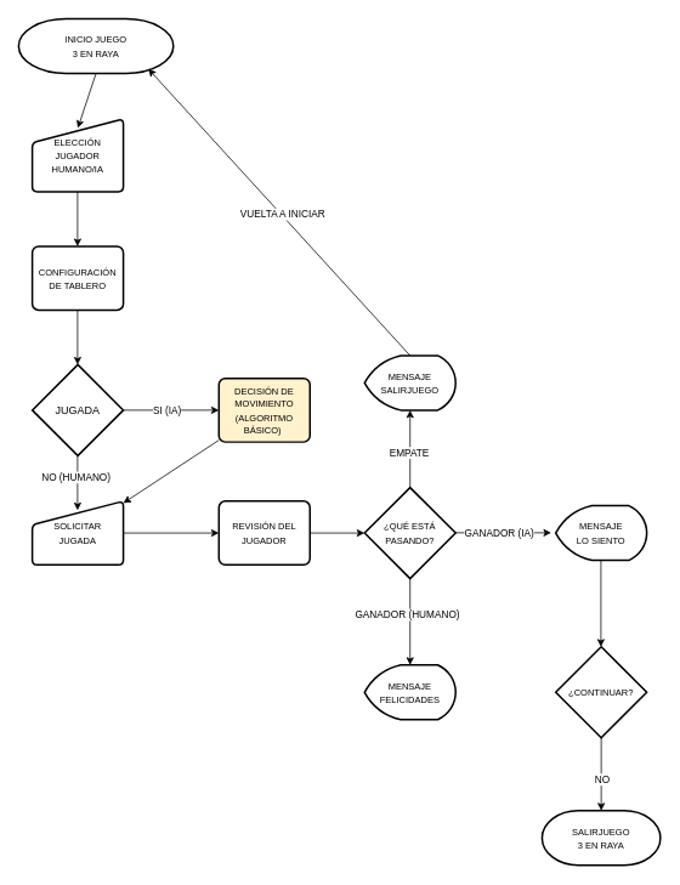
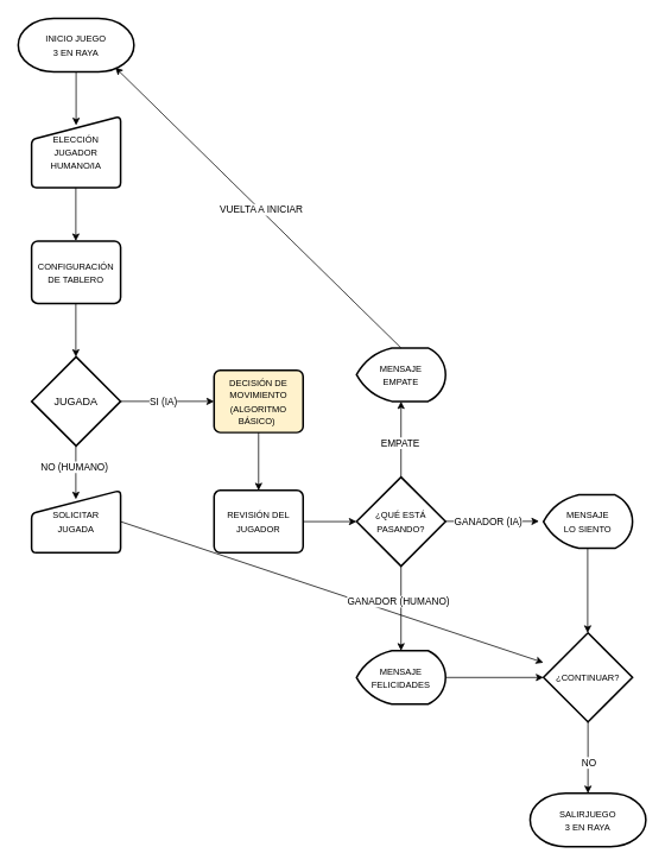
  <mxCell id="0" />
  <mxCell id="1" parent="0" />
- <mxCell id="2" value="&lt;font style=&quot;font-size: 10px;&quot;&gt;INICIO JUEGO&lt;/font&gt;&lt;div&gt;&lt;font style=&quot;font-size: 10px;&quot;&gt;3 EN RAYA&lt;/font&gt;&lt;/div&gt;" style="strokeWidth=2;html=1;shape=mxgraph.flowchart.terminator;whiteSpace=wrap;" vertex="1" parent="1"><mxGeometry x="20" y="20" width="170" height="60" as="geometry" /></mxCell>
+ <mxCell id="2" value="&lt;font style=&quot;font-size: 10px;&quot;&gt;INICIO JUEGO&lt;/font&gt;&lt;div&gt;&lt;font style=&quot;font-size: 10px;&quot;&gt;3 EN RAYA&lt;/font&gt;&lt;/div&gt;" style="strokeWidth=2;html=1;shape=mxgraph.flowchart.terminator;whiteSpace=wrap;" vertex="1" parent="1"><mxGeometry x="20" y="20" width="130" height="60" as="geometry" /></mxCell>
  <mxCell id="3" value="" style="endArrow=classic;html=1;rounded=0;exitX=0.5;exitY=1;exitDx=0;exitDy=0;exitPerimeter=0;" edge="1" parent="1" source="2"><mxGeometry width="50" height="50" relative="1" as="geometry"><mxPoint x="370" y="180" as="sourcePoint" /><mxPoint x="85" y="140" as="targetPoint" /></mxGeometry></mxCell>
  <mxCell id="4" value="&lt;font style=&quot;font-size: 10px;&quot;&gt;CONFIGURACIÓN DE TABLERO&lt;/font&gt;" style="rounded=1;whiteSpace=wrap;html=1;absoluteArcSize=1;arcSize=14;strokeWidth=2;" vertex="1" parent="1"><mxGeometry x="35" y="270" width="100" height="70" as="geometry" /></mxCell>
  <mxCell id="5" value="&lt;font style=&quot;font-size: 10px;&quot;&gt;&lt;font style=&quot;&quot;&gt;ELECCIÓN&lt;/font&gt;&lt;/font&gt;&lt;div&gt;&lt;font style=&quot;font-size: 10px;&quot;&gt;&lt;span style=&quot;background-color: transparent; color: light-dark(rgb(0, 0, 0), rgb(255, 255, 255));&quot;&gt;JUGADOR&lt;/span&gt;&lt;/font&gt;&lt;div&gt;&lt;div&gt;&lt;font style=&quot;font-size: 10px;&quot;&gt;HUMANO/IA&lt;/font&gt;&lt;/div&gt;&lt;/div&gt;&lt;/div&gt;" style="html=1;strokeWidth=2;shape=manualInput;whiteSpace=wrap;rounded=1;size=26;arcSize=11;" vertex="1" parent="1"><mxGeometry x="35" y="130" width="100" height="80" as="geometry" /></mxCell>
  <mxCell id="6" value="" style="endArrow=classic;html=1;rounded=0;exitX=0.5;exitY=1;exitDx=0;exitDy=0;exitPerimeter=0;" edge="1" parent="1"><mxGeometry width="50" height="50" relative="1" as="geometry"><mxPoint x="84.71" y="210" as="sourcePoint" /><mxPoint x="84.71" y="270" as="targetPoint" /></mxGeometry></mxCell>
  <mxCell id="7" value="" style="endArrow=classic;html=1;rounded=0;exitX=0.5;exitY=1;exitDx=0;exitDy=0;exitPerimeter=0;" edge="1" parent="1"><mxGeometry width="50" height="50" relative="1" as="geometry"><mxPoint x="84.71" y="340" as="sourcePoint" /><mxPoint x="84.71" y="400" as="targetPoint" /></mxGeometry></mxCell>
  <mxCell id="8" value="JUGADA" style="strokeWidth=2;html=1;shape=mxgraph.flowchart.decision;whiteSpace=wrap;" vertex="1" parent="1"><mxGeometry x="35" y="400" width="100" height="100" as="geometry" /></mxCell>
  <mxCell id="9" value="" style="endArrow=classic;html=1;rounded=0;exitX=1;exitY=0.5;exitDx=0;exitDy=0;exitPerimeter=0;" edge="1" parent="1" source="8"><mxGeometry width="50" height="50" relative="1" as="geometry"><mxPoint x="320" y="440" as="sourcePoint" /><mxPoint x="240" y="450" as="targetPoint" /></mxGeometry></mxCell>
  <mxCell id="10" value="SI (IA)" style="edgeLabel;html=1;align=center;verticalAlign=middle;resizable=0;points=[];spacingBottom=7;" vertex="1" connectable="0" parent="9"><mxGeometry x="-0.102" y="-4" relative="1" as="geometry"><mxPoint as="offset" /></mxGeometry></mxCell>
  <mxCell id="11" value="" style="endArrow=classic;html=1;rounded=0;exitX=0.5;exitY=1;exitDx=0;exitDy=0;exitPerimeter=0;" edge="1" parent="1"><mxGeometry width="50" height="50" relative="1" as="geometry"><mxPoint x="84.71" y="500" as="sourcePoint" /><mxPoint x="84.71" y="560" as="targetPoint" /></mxGeometry></mxCell>
  <mxCell id="12" value="NO (HUMANO)" style="edgeLabel;html=1;align=center;verticalAlign=middle;resizable=0;points=[];" vertex="1" connectable="0" parent="11"><mxGeometry x="-0.243" y="-2" relative="1" as="geometry"><mxPoint as="offset" /></mxGeometry></mxCell>
  <mxCell id="13" value="&lt;font style=&quot;font-size: 10px;&quot;&gt;SOLICITAR&lt;/font&gt;&lt;div&gt;&lt;font style=&quot;font-size: 10px;&quot;&gt;JUGADA&lt;/font&gt;&lt;/div&gt;" style="html=1;strokeWidth=2;shape=manualInput;whiteSpace=wrap;rounded=1;size=26;arcSize=11;" vertex="1" parent="1"><mxGeometry x="35" y="550" width="100" height="70" as="geometry" /></mxCell>
  <mxCell id="14" value="&lt;font style=&quot;font-size: 10px;&quot;&gt;DECISIÓN DE MOVIMIENTO (ALGORITMO BÁSICO)&lt;span style=&quot;white-space: pre;&quot;&gt;&#09;&lt;/span&gt;&lt;/font&gt;" style="rounded=1;whiteSpace=wrap;html=1;absoluteArcSize=1;arcSize=14;strokeWidth=2;fillColor=#fff2cc;" vertex="1" parent="1"><mxGeometry x="240" y="415" width="100" height="70" as="geometry" /></mxCell>
  <mxCell id="15" value="&lt;font style=&quot;font-size: 10px;&quot;&gt;REVISIÓN DEL JUGADOR&lt;/font&gt;" style="rounded=1;whiteSpace=wrap;html=1;absoluteArcSize=1;arcSize=14;strokeWidth=2;" vertex="1" parent="1"><mxGeometry x="240" y="550" width="100" height="70" as="geometry" /></mxCell>
- <mxCell id="16" value="" style="endArrow=classic;html=1;rounded=0;" edge="1" parent="1" source="14" target="13"><mxGeometry width="50" height="50" relative="1" as="geometry"><mxPoint x="320" y="500" as="sourcePoint" /><mxPoint x="370" y="450" as="targetPoint" /></mxGeometry></mxCell>
- <mxCell id="17" value="" style="endArrow=classic;html=1;rounded=0;exitX=1;exitY=0.5;exitDx=0;exitDy=0;entryX=0;entryY=0.5;entryDx=0;entryDy=0;" edge="1" parent="1" source="13" target="15"><mxGeometry width="50" height="50" relative="1" as="geometry"><mxPoint x="390" y="580" as="sourcePoint" /><mxPoint x="390" y="645" as="targetPoint" /></mxGeometry></mxCell>
+ <mxCell id="16" value="" style="endArrow=classic;html=1;rounded=0;" edge="1" parent="1" source="14" target="15"><mxGeometry width="50" height="50" relative="1" as="geometry"><mxPoint x="320" y="500" as="sourcePoint" /><mxPoint x="370" y="450" as="targetPoint" /></mxGeometry></mxCell>
+ <mxCell id="17" value="" style="endArrow=classic;html=1;rounded=0;exitX=1;exitY=0.5;exitDx=0;exitDy=0;" edge="1" parent="1" source="13" target="31"><mxGeometry width="50" height="50" relative="1" as="geometry"><mxPoint x="390" y="580" as="sourcePoint" /><mxPoint x="390" y="645" as="targetPoint" /></mxGeometry></mxCell>
  <mxCell id="18" value="" style="endArrow=classic;html=1;rounded=0;exitX=1;exitY=0.5;exitDx=0;exitDy=0;" edge="1" parent="1" source="15"><mxGeometry width="50" height="50" relative="1" as="geometry"><mxPoint x="320" y="560" as="sourcePoint" /><mxPoint x="400" y="585" as="targetPoint" /></mxGeometry></mxCell>
  <mxCell id="19" value="&lt;font style=&quot;font-size: 10px;&quot;&gt;¿QUÉ ESTÁ PASANDO?&lt;/font&gt;" style="strokeWidth=2;html=1;shape=mxgraph.flowchart.decision;whiteSpace=wrap;" vertex="1" parent="1"><mxGeometry x="400" y="535" width="100" height="100" as="geometry" /></mxCell>
  <mxCell id="20" value="" style="endArrow=classic;html=1;rounded=0;exitX=0.5;exitY=0;exitDx=0;exitDy=0;exitPerimeter=0;" edge="1" parent="1" source="19"><mxGeometry width="50" height="50" relative="1" as="geometry"><mxPoint x="320" y="560" as="sourcePoint" /><mxPoint x="450" y="450" as="targetPoint" /></mxGeometry></mxCell>
  <mxCell id="21" value="EMPATE" style="edgeLabel;html=1;align=center;verticalAlign=middle;resizable=0;points=[];" vertex="1" connectable="0" parent="20"><mxGeometry x="-0.079" y="2" relative="1" as="geometry"><mxPoint as="offset" /></mxGeometry></mxCell>
  <mxCell id="22" value="" style="endArrow=classic;html=1;rounded=0;exitX=1;exitY=0.5;exitDx=0;exitDy=0;exitPerimeter=0;" edge="1" parent="1"><mxGeometry width="50" height="50" relative="1" as="geometry"><mxPoint x="500" y="584.71" as="sourcePoint" /><mxPoint x="605" y="584.71" as="targetPoint" /></mxGeometry></mxCell>
  <mxCell id="23" value="GANADOR (IA)" style="edgeLabel;html=1;align=center;verticalAlign=middle;resizable=0;points=[];spacingBottom=7;" vertex="1" connectable="0" parent="22"><mxGeometry x="-0.102" y="-4" relative="1" as="geometry"><mxPoint as="offset" /></mxGeometry></mxCell>
  <mxCell id="24" value="" style="endArrow=classic;html=1;rounded=0;exitX=0.5;exitY=1;exitDx=0;exitDy=0;exitPerimeter=0;" edge="1" parent="1" source="19"><mxGeometry width="50" height="50" relative="1" as="geometry"><mxPoint x="420" y="660" as="sourcePoint" /><mxPoint x="450" y="730" as="targetPoint" /></mxGeometry></mxCell>
  <mxCell id="25" value="GANADOR (HUMANO)" style="edgeLabel;html=1;align=center;verticalAlign=middle;resizable=0;points=[];spacingBottom=7;" vertex="1" connectable="0" parent="24"><mxGeometry x="-0.102" y="-4" relative="1" as="geometry"><mxPoint as="offset" /></mxGeometry></mxCell>
- <mxCell id="26" value="&lt;font style=&quot;font-size: 10px;&quot;&gt;MENSAJE&lt;/font&gt;&lt;div&gt;&lt;font style=&quot;font-size: 10px;&quot;&gt;SALIRJUEGO&lt;/font&gt;&lt;/div&gt;" style="strokeWidth=2;html=1;shape=mxgraph.flowchart.display;whiteSpace=wrap;" vertex="1" parent="1"><mxGeometry x="400" y="390" width="100" height="60" as="geometry" /></mxCell>
+ <mxCell id="26" value="&lt;font style=&quot;font-size: 10px;&quot;&gt;MENSAJE&lt;/font&gt;&lt;div&gt;&lt;font style=&quot;font-size: 10px;&quot;&gt;EMPATE&lt;/font&gt;&lt;/div&gt;" style="strokeWidth=2;html=1;shape=mxgraph.flowchart.display;whiteSpace=wrap;" vertex="1" parent="1"><mxGeometry x="400" y="390" width="100" height="60" as="geometry" /></mxCell>
  <mxCell id="27" value="&lt;font style=&quot;font-size: 10px;&quot;&gt;MENSAJE&lt;/font&gt;&lt;div&gt;&lt;font style=&quot;font-size: 10px;&quot;&gt;FELICIDADES&lt;/font&gt;&lt;/div&gt;" style="strokeWidth=2;html=1;shape=mxgraph.flowchart.display;whiteSpace=wrap;" vertex="1" parent="1"><mxGeometry x="400" y="730" width="100" height="60" as="geometry" /></mxCell>
  <mxCell id="28" value="&lt;font style=&quot;font-size: 10px;&quot;&gt;MENSAJE&lt;/font&gt;&lt;div&gt;&lt;font style=&quot;font-size: 10px;&quot;&gt;LO SIENTO&lt;/font&gt;&lt;/div&gt;" style="strokeWidth=2;html=1;shape=mxgraph.flowchart.display;whiteSpace=wrap;" vertex="1" parent="1"><mxGeometry x="610" y="555" width="100" height="60" as="geometry" /></mxCell>
  <mxCell id="29" value="" style="endArrow=classic;html=1;rounded=0;exitX=0.5;exitY=0;exitDx=0;exitDy=0;exitPerimeter=0;entryX=0.838;entryY=0.917;entryDx=0;entryDy=0;entryPerimeter=0;" edge="1" parent="1" source="26" target="2"><mxGeometry width="50" height="50" relative="1" as="geometry"><mxPoint x="340" y="310" as="sourcePoint" /><mxPoint x="390" y="260" as="targetPoint" /></mxGeometry></mxCell>
  <mxCell id="30" value="VUELTA A INICIAR" style="edgeLabel;html=1;align=center;verticalAlign=middle;resizable=0;points=[];" vertex="1" connectable="0" parent="29"><mxGeometry x="-0.018" y="-1" relative="1" as="geometry"><mxPoint as="offset" /></mxGeometry></mxCell>
  <mxCell id="31" value="&lt;font style=&quot;font-size: 10px;&quot;&gt;¿CONTINUAR?&lt;/font&gt;" style="strokeWidth=2;html=1;shape=mxgraph.flowchart.decision;whiteSpace=wrap;" vertex="1" parent="1"><mxGeometry x="610" y="710" width="100" height="100" as="geometry" /></mxCell>
+ <mxCell id="32" value="" style="endArrow=classic;html=1;rounded=0;exitX=1;exitY=0.5;exitDx=0;exitDy=0;exitPerimeter=0;" edge="1" parent="1" source="27" target="31"><mxGeometry width="50" height="50" relative="1" as="geometry"><mxPoint x="340" y="720" as="sourcePoint" /><mxPoint x="390" y="670" as="targetPoint" /></mxGeometry></mxCell>
  <mxCell id="33" value="" style="endArrow=classic;html=1;rounded=0;exitX=0.5;exitY=1;exitDx=0;exitDy=0;exitPerimeter=0;" edge="1" parent="1"><mxGeometry width="50" height="50" relative="1" as="geometry"><mxPoint x="659.66" y="615" as="sourcePoint" /><mxPoint x="659.66" y="710" as="targetPoint" /></mxGeometry></mxCell>
  <mxCell id="34" value="" style="endArrow=classic;html=1;rounded=0;exitX=0.5;exitY=1;exitDx=0;exitDy=0;exitPerimeter=0;" edge="1" parent="1" source="31"><mxGeometry width="50" height="50" relative="1" as="geometry"><mxPoint x="660" y="860" as="sourcePoint" /><mxPoint x="660" y="890" as="targetPoint" /></mxGeometry></mxCell>
  <mxCell id="35" value="NO" style="edgeLabel;html=1;align=center;verticalAlign=middle;resizable=0;points=[];" vertex="1" connectable="0" parent="34"><mxGeometry x="0.125" y="-5" relative="1" as="geometry"><mxPoint x="5" as="offset" /></mxGeometry></mxCell>
  <mxCell id="36" value="&lt;font style=&quot;font-size: 10px;&quot;&gt;SALIRJUEGO&lt;/font&gt;&lt;div&gt;&lt;font style=&quot;font-size: 10px;&quot;&gt;3 EN RAYA&lt;/font&gt;&lt;/div&gt;" style="strokeWidth=2;html=1;shape=mxgraph.flowchart.terminator;whiteSpace=wrap;" vertex="1" parent="1"><mxGeometry x="595" y="890" width="130" height="60" as="geometry" /></mxCell>
